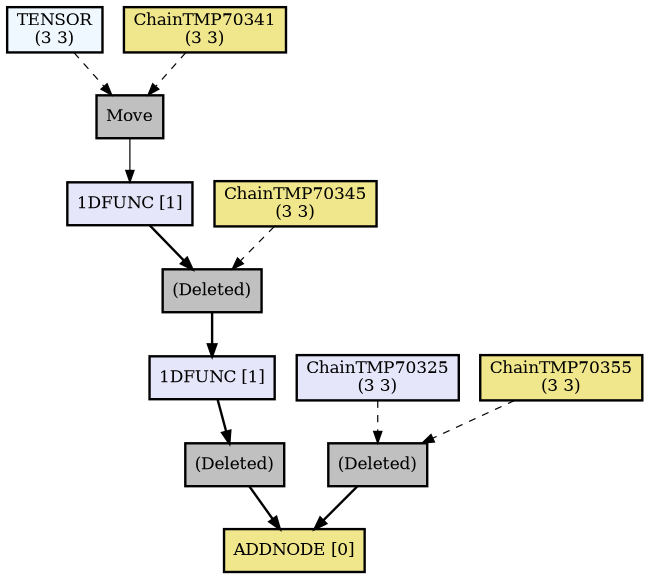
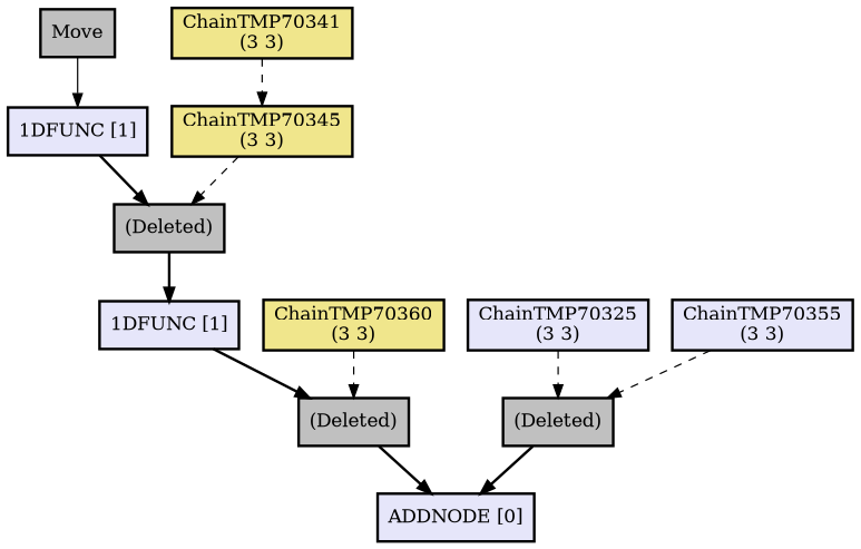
  digraph {
    node [color=black fillcolor=gray penwidth=2 shape=box style="filled, solid"]
-   n1 [fillcolor="#f0f8ff" label="TENSOR\n(3 3)"]
    n2 [label=Move]
    n3 [fillcolor="#e6e6fa" label="1DFUNC [1]"]
    n4 [fillcolor="#f0e68c" label="ChainTMP70341\n(3 3)"]
    n5 [label="(Deleted)"]
    n6 [fillcolor="#e6e6fa" label="1DFUNC [1]"]
    n7 [fillcolor="#f0e68c" label="ChainTMP70345\n(3 3)"]
    n8 [label="(Deleted)"]
-   n9 [fillcolor="#f0e68c" label="ADDNODE [0]"]
+   n9 [fillcolor="#e6e6fa" label="ADDNODE [0]"]
+   n10 [fillcolor="#f0e68c" label="ChainTMP70360\n(3 3)"]
    n11 [fillcolor="#e6e6fa" label="ChainTMP70325\n(3 3)"]
    n12 [label="(Deleted)"]
-   n13 [fillcolor="#f0e68c" label="ChainTMP70355\n(3 3)"]
-   n1 -> n2 [style=dashed]
+   n13 [fillcolor="#e6e6fa" label="ChainTMP70355\n(3 3)"]
    n2 -> n3 [weight=10]
    n3 -> n5 [penwidth=2]
-   n4 -> n2 [style=dashed]
+   n4 -> n7 [style=dashed]
    n5 -> n6 [penwidth=2]
    n6 -> n8 [penwidth=2]
    n7 -> n5 [style=dashed]
    n8 -> n9 [penwidth=2]
+   n10 -> n8 [style=dashed]
    n11 -> n12 [style=dashed]
    n12 -> n9 [penwidth=2]
    n13 -> n12 [style=dashed]
  }
